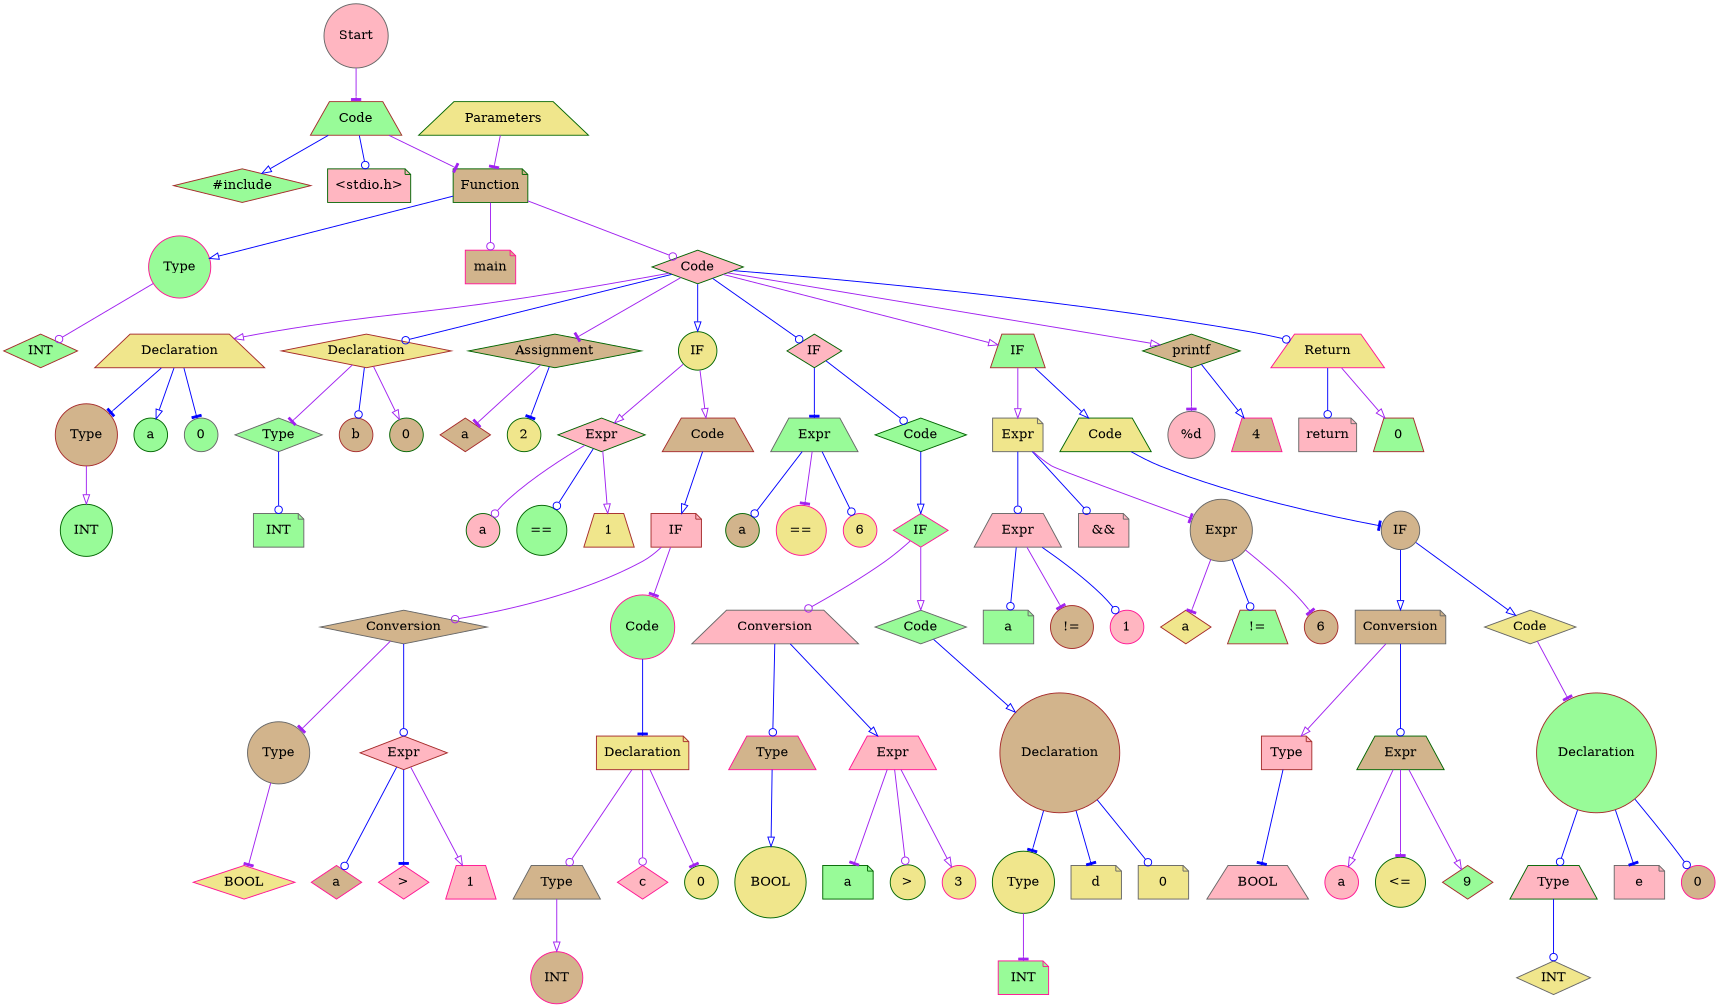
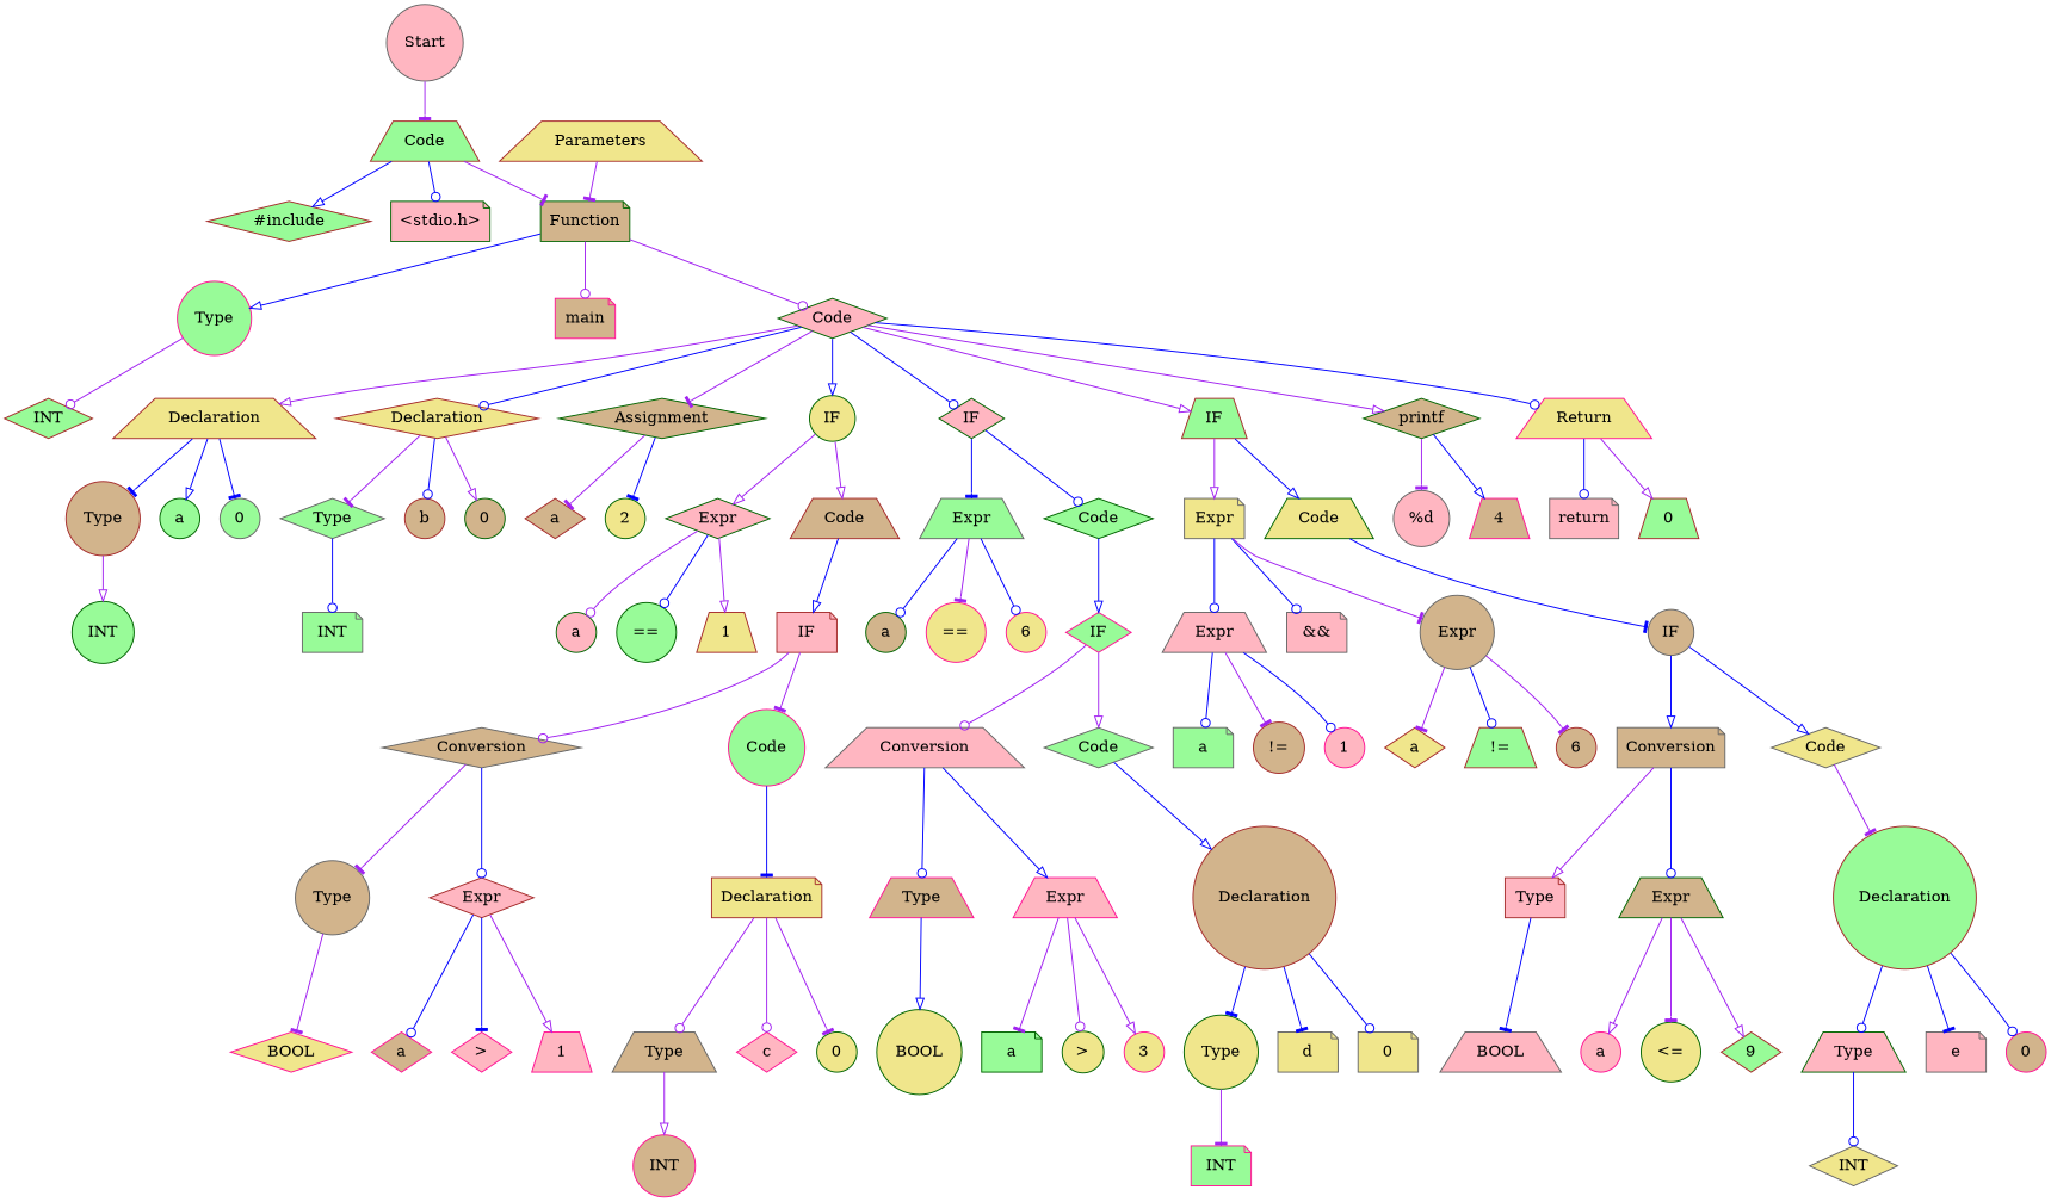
  digraph {
    node [color=gray40 fillcolor=tan shape=circle style=filled]
    edge [arrowhead=odot color=blue]
    n1 [fillcolor=lightpink label=Start]
    n2 [color=brown fillcolor=palegreen label=Code shape=trapezium]
    n3 [color=brown fillcolor=palegreen label="#include" shape=diamond]
    n4 [color=darkgreen fillcolor=lightpink label="<stdio.h>" shape=note]
    n5 [color=darkgreen label=Function shape=note]
    n6 [color=deeppink fillcolor=palegreen label=Type]
    n7 [color=deeppink label=main shape=note]
    n8 [color=darkgreen fillcolor=lightpink label=Code shape=diamond]
    n9 [color=brown fillcolor=palegreen label=INT shape=diamond]
-   n10 [color=darkgreen fillcolor=khaki label=Parameters shape=trapezium]
+   n10 [color=brown fillcolor=khaki label=Parameters shape=trapezium]
    n11 [color=brown fillcolor=khaki label=Declaration shape=trapezium]
    n12 [color=brown fillcolor=khaki label=Declaration shape=diamond]
    n13 [color=darkgreen label=Assignment shape=diamond]
    n14 [color=darkgreen fillcolor=khaki label=IF]
    n15 [color=darkgreen fillcolor=lightpink label=IF shape=diamond]
    n16 [color=brown fillcolor=palegreen label=IF shape=trapezium]
    n17 [color=darkgreen label=printf shape=diamond]
    n18 [color=deeppink fillcolor=khaki label=Return shape=trapezium]
    n19 [color=brown label=Type]
    n20 [color=darkgreen fillcolor=palegreen label=a]
    n21 [fillcolor=palegreen label=0]
    n22 [fillcolor=palegreen label=Type shape=diamond]
    n23 [color=brown label=b]
    n24 [color=darkgreen label=0]
    n25 [color=brown label=a shape=diamond]
    n26 [color=darkgreen fillcolor=khaki label=2]
    n27 [color=darkgreen fillcolor=lightpink label=Expr shape=diamond]
    n28 [color=brown label=Code shape=trapezium]
    n29 [fillcolor=palegreen label=Expr shape=trapezium]
    n30 [color=darkgreen fillcolor=palegreen label=Code shape=diamond]
    n31 [fillcolor=khaki label=Expr shape=note]
    n32 [color=darkgreen fillcolor=khaki label=Code shape=trapezium]
    n33 [fillcolor=lightpink label="%d"]
    n34 [color=deeppink label=4 shape=trapezium]
    n35 [fillcolor=lightpink label=return shape=note]
    n36 [color=brown fillcolor=palegreen label=0 shape=trapezium]
    n37 [color=darkgreen fillcolor=palegreen label=INT]
    n38 [fillcolor=palegreen label=INT shape=note]
    n39 [color=darkgreen fillcolor=lightpink label=a]
    n40 [color=darkgreen fillcolor=palegreen label="=="]
    n41 [color=brown fillcolor=khaki label=1 shape=trapezium]
    n42 [color=brown fillcolor=lightpink label=IF shape=note]
    n43 [color=darkgreen label=a]
    n44 [color=deeppink fillcolor=khaki label="=="]
    n45 [color=deeppink fillcolor=khaki label=6]
    n46 [color=deeppink fillcolor=palegreen label=IF shape=diamond]
    n47 [fillcolor=lightpink label=Expr shape=trapezium]
    n48 [fillcolor=lightpink label="&&" shape=note]
    n49 [label=Expr]
    n50 [label=IF]
    n51 [label=Conversion shape=diamond]
    n52 [color=deeppink fillcolor=palegreen label=Code]
    n53 [label=Type]
    n54 [color=brown fillcolor=lightpink label=Expr shape=diamond]
    n55 [color=brown fillcolor=khaki label=Declaration shape=note]
    n56 [color=deeppink fillcolor=khaki label=BOOL shape=diamond]
    n57 [color=deeppink label=a shape=diamond]
    n58 [color=deeppink fillcolor=lightpink label=">" shape=diamond]
    n59 [color=deeppink fillcolor=lightpink label=1 shape=trapezium]
    n60 [label=Type shape=trapezium]
    n61 [color=deeppink fillcolor=lightpink label=c shape=diamond]
    n62 [color=darkgreen fillcolor=khaki label=0]
    n63 [color=deeppink label=INT]
    n64 [fillcolor=lightpink label=Conversion shape=trapezium]
    n65 [fillcolor=palegreen label=Code shape=diamond]
    n66 [color=deeppink label=Type shape=trapezium]
    n67 [color=deeppink fillcolor=lightpink label=Expr shape=trapezium]
    n68 [color=brown label=Declaration]
    n69 [color=darkgreen fillcolor=khaki label=BOOL]
    n70 [color=darkgreen fillcolor=palegreen label=a shape=note]
    n71 [color=darkgreen fillcolor=khaki label=">"]
    n72 [color=deeppink fillcolor=khaki label=3]
    n73 [color=darkgreen fillcolor=khaki label=Type]
    n74 [fillcolor=khaki label=d shape=note]
    n75 [fillcolor=khaki label=0 shape=note]
    n76 [color=deeppink fillcolor=palegreen label=INT shape=note]
    n77 [fillcolor=palegreen label=a shape=note]
    n78 [color=brown label="!="]
    n79 [color=deeppink fillcolor=lightpink label=1]
    n80 [color=brown fillcolor=khaki label=a shape=diamond]
    n81 [color=brown fillcolor=palegreen label="!=" shape=trapezium]
    n82 [color=brown label=6]
    n83 [label=Conversion shape=note]
    n84 [fillcolor=khaki label=Code shape=diamond]
    n85 [color=brown fillcolor=lightpink label=Type shape=note]
    n86 [color=darkgreen label=Expr shape=trapezium]
    n87 [color=brown fillcolor=palegreen label=Declaration]
    n88 [fillcolor=lightpink label=BOOL shape=trapezium]
    n89 [color=deeppink fillcolor=lightpink label=a]
    n90 [color=darkgreen fillcolor=khaki label="<="]
    n91 [color=brown fillcolor=palegreen label=9 shape=diamond]
    n92 [color=darkgreen fillcolor=lightpink label=Type shape=trapezium]
    n93 [fillcolor=lightpink label=e shape=note]
    n94 [color=deeppink label=0]
    n95 [fillcolor=khaki label=INT shape=diamond]
    n1 -> n2 [arrowhead=tee color=purple]
    n2 -> n3 [arrowhead=onormal]
    n2 -> n4
    n2 -> n5 [arrowhead=tee color=purple]
    n5 -> n6 [arrowhead=onormal]
    n5 -> n7 [color=purple]
    n5 -> n8 [color=purple]
    n6 -> n9 [color=purple]
    n8 -> n11 [arrowhead=onormal color=purple]
    n8 -> n12
    n8 -> n13 [arrowhead=tee color=purple]
    n8 -> n14 [arrowhead=onormal]
    n8 -> n15
    n8 -> n16 [arrowhead=onormal color=purple]
    n8 -> n17 [arrowhead=onormal color=purple]
    n8 -> n18
    n10 -> n5 [arrowhead=tee color=purple]
    n11 -> n19 [arrowhead=tee]
    n11 -> n20 [arrowhead=onormal]
    n11 -> n21 [arrowhead=tee]
    n12 -> n22 [arrowhead=tee color=purple]
    n12 -> n23
    n12 -> n24 [arrowhead=onormal color=purple]
    n13 -> n25 [arrowhead=tee color=purple]
    n13 -> n26 [arrowhead=tee]
    n14 -> n27 [arrowhead=onormal color=purple]
    n14 -> n28 [arrowhead=onormal color=purple]
    n15 -> n29 [arrowhead=tee]
    n15 -> n30
    n16 -> n31 [arrowhead=onormal color=purple]
    n16 -> n32 [arrowhead=onormal]
    n17 -> n33 [arrowhead=tee color=purple]
    n17 -> n34 [arrowhead=onormal]
    n18 -> n35
    n18 -> n36 [arrowhead=onormal color=purple]
    n19 -> n37 [arrowhead=onormal color=purple]
    n22 -> n38
    n27 -> n39 [color=purple]
    n27 -> n40
    n27 -> n41 [arrowhead=onormal color=purple]
    n28 -> n42 [arrowhead=onormal]
    n29 -> n43
    n29 -> n44 [arrowhead=tee color=purple]
    n29 -> n45
    n30 -> n46 [arrowhead=onormal]
    n31 -> n47
    n31 -> n48
    n31 -> n49 [arrowhead=tee color=purple]
    n32 -> n50 [arrowhead=tee]
    n42 -> n51 [color=purple]
    n42 -> n52 [arrowhead=tee color=purple]
    n46 -> n64 [color=purple]
    n46 -> n65 [arrowhead=onormal color=purple]
    n47 -> n77
    n47 -> n78 [arrowhead=tee color=purple]
    n47 -> n79
    n49 -> n80 [arrowhead=tee color=purple]
    n49 -> n81
    n49 -> n82 [arrowhead=tee color=purple]
    n50 -> n83 [arrowhead=onormal]
    n50 -> n84 [arrowhead=onormal]
    n51 -> n53 [arrowhead=tee color=purple]
    n51 -> n54
    n52 -> n55 [arrowhead=tee]
    n53 -> n56 [arrowhead=tee color=purple]
    n54 -> n57
    n54 -> n58 [arrowhead=tee]
    n54 -> n59 [arrowhead=onormal color=purple]
    n55 -> n60 [color=purple]
    n55 -> n61 [color=purple]
    n55 -> n62 [arrowhead=tee color=purple]
    n60 -> n63 [arrowhead=onormal color=purple]
    n64 -> n66
    n64 -> n67 [arrowhead=onormal]
    n65 -> n68 [arrowhead=onormal]
    n66 -> n69 [arrowhead=onormal]
    n67 -> n70 [arrowhead=tee color=purple]
    n67 -> n71 [color=purple]
    n67 -> n72 [arrowhead=onormal color=purple]
    n68 -> n73 [arrowhead=tee]
    n68 -> n74 [arrowhead=tee]
    n68 -> n75
    n73 -> n76 [arrowhead=tee color=purple]
    n83 -> n85 [arrowhead=onormal color=purple]
    n83 -> n86
    n84 -> n87 [arrowhead=tee color=purple]
    n85 -> n88 [arrowhead=tee]
    n86 -> n89 [arrowhead=onormal color=purple]
    n86 -> n90 [arrowhead=tee color=purple]
    n86 -> n91 [arrowhead=onormal color=purple]
    n87 -> n92
    n87 -> n93 [arrowhead=tee]
    n87 -> n94
    n92 -> n95
  }
